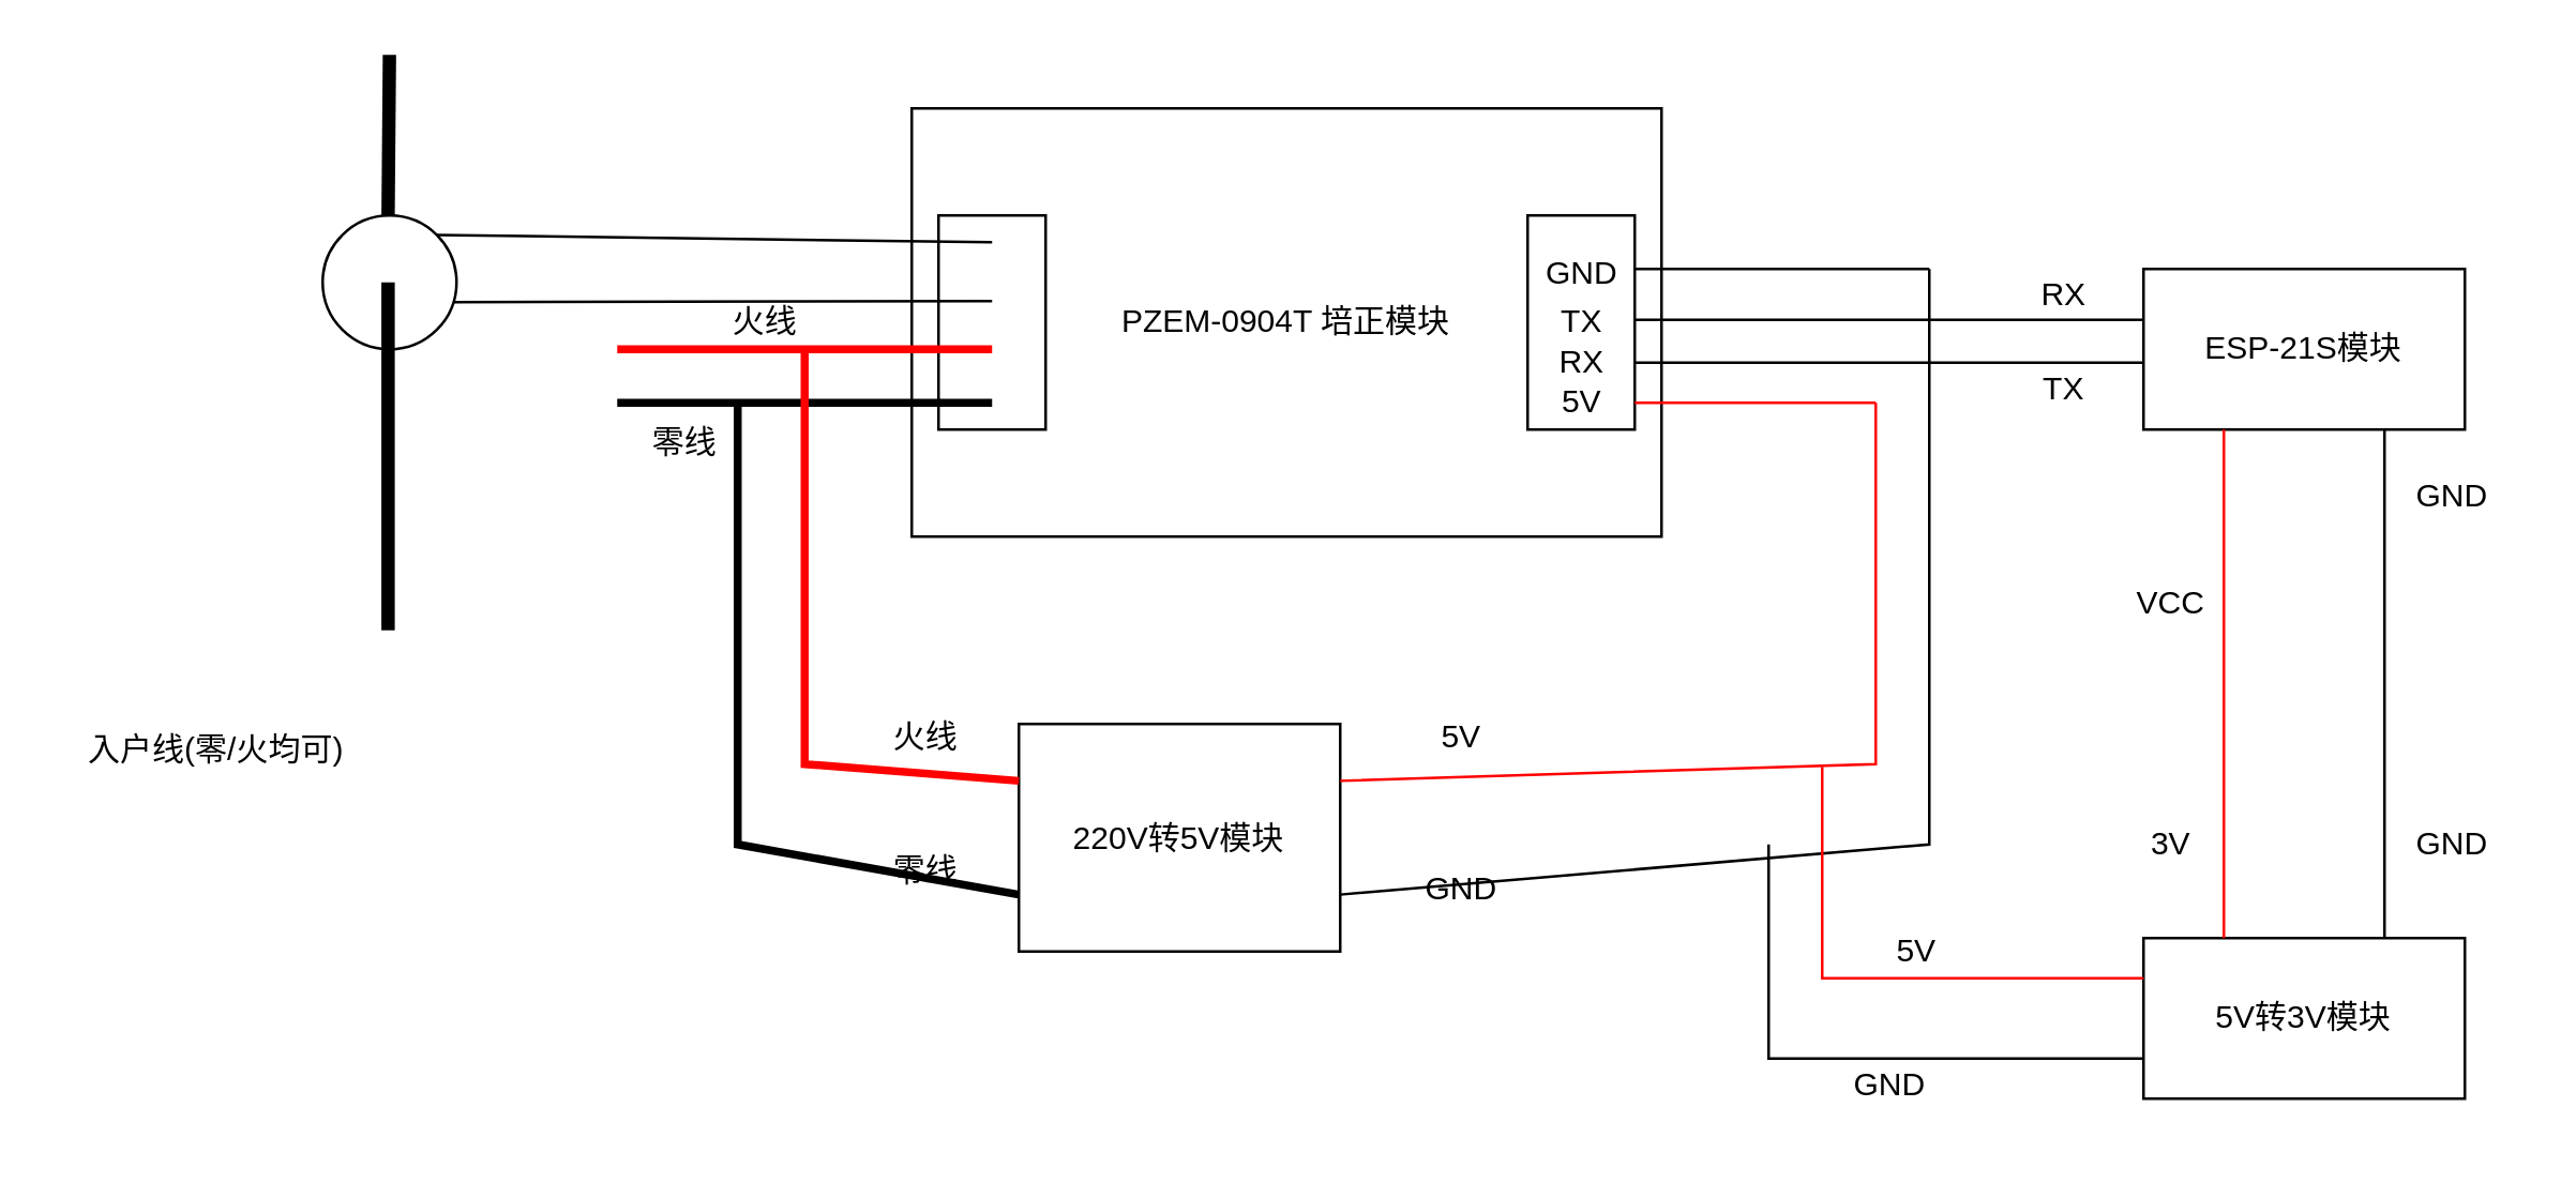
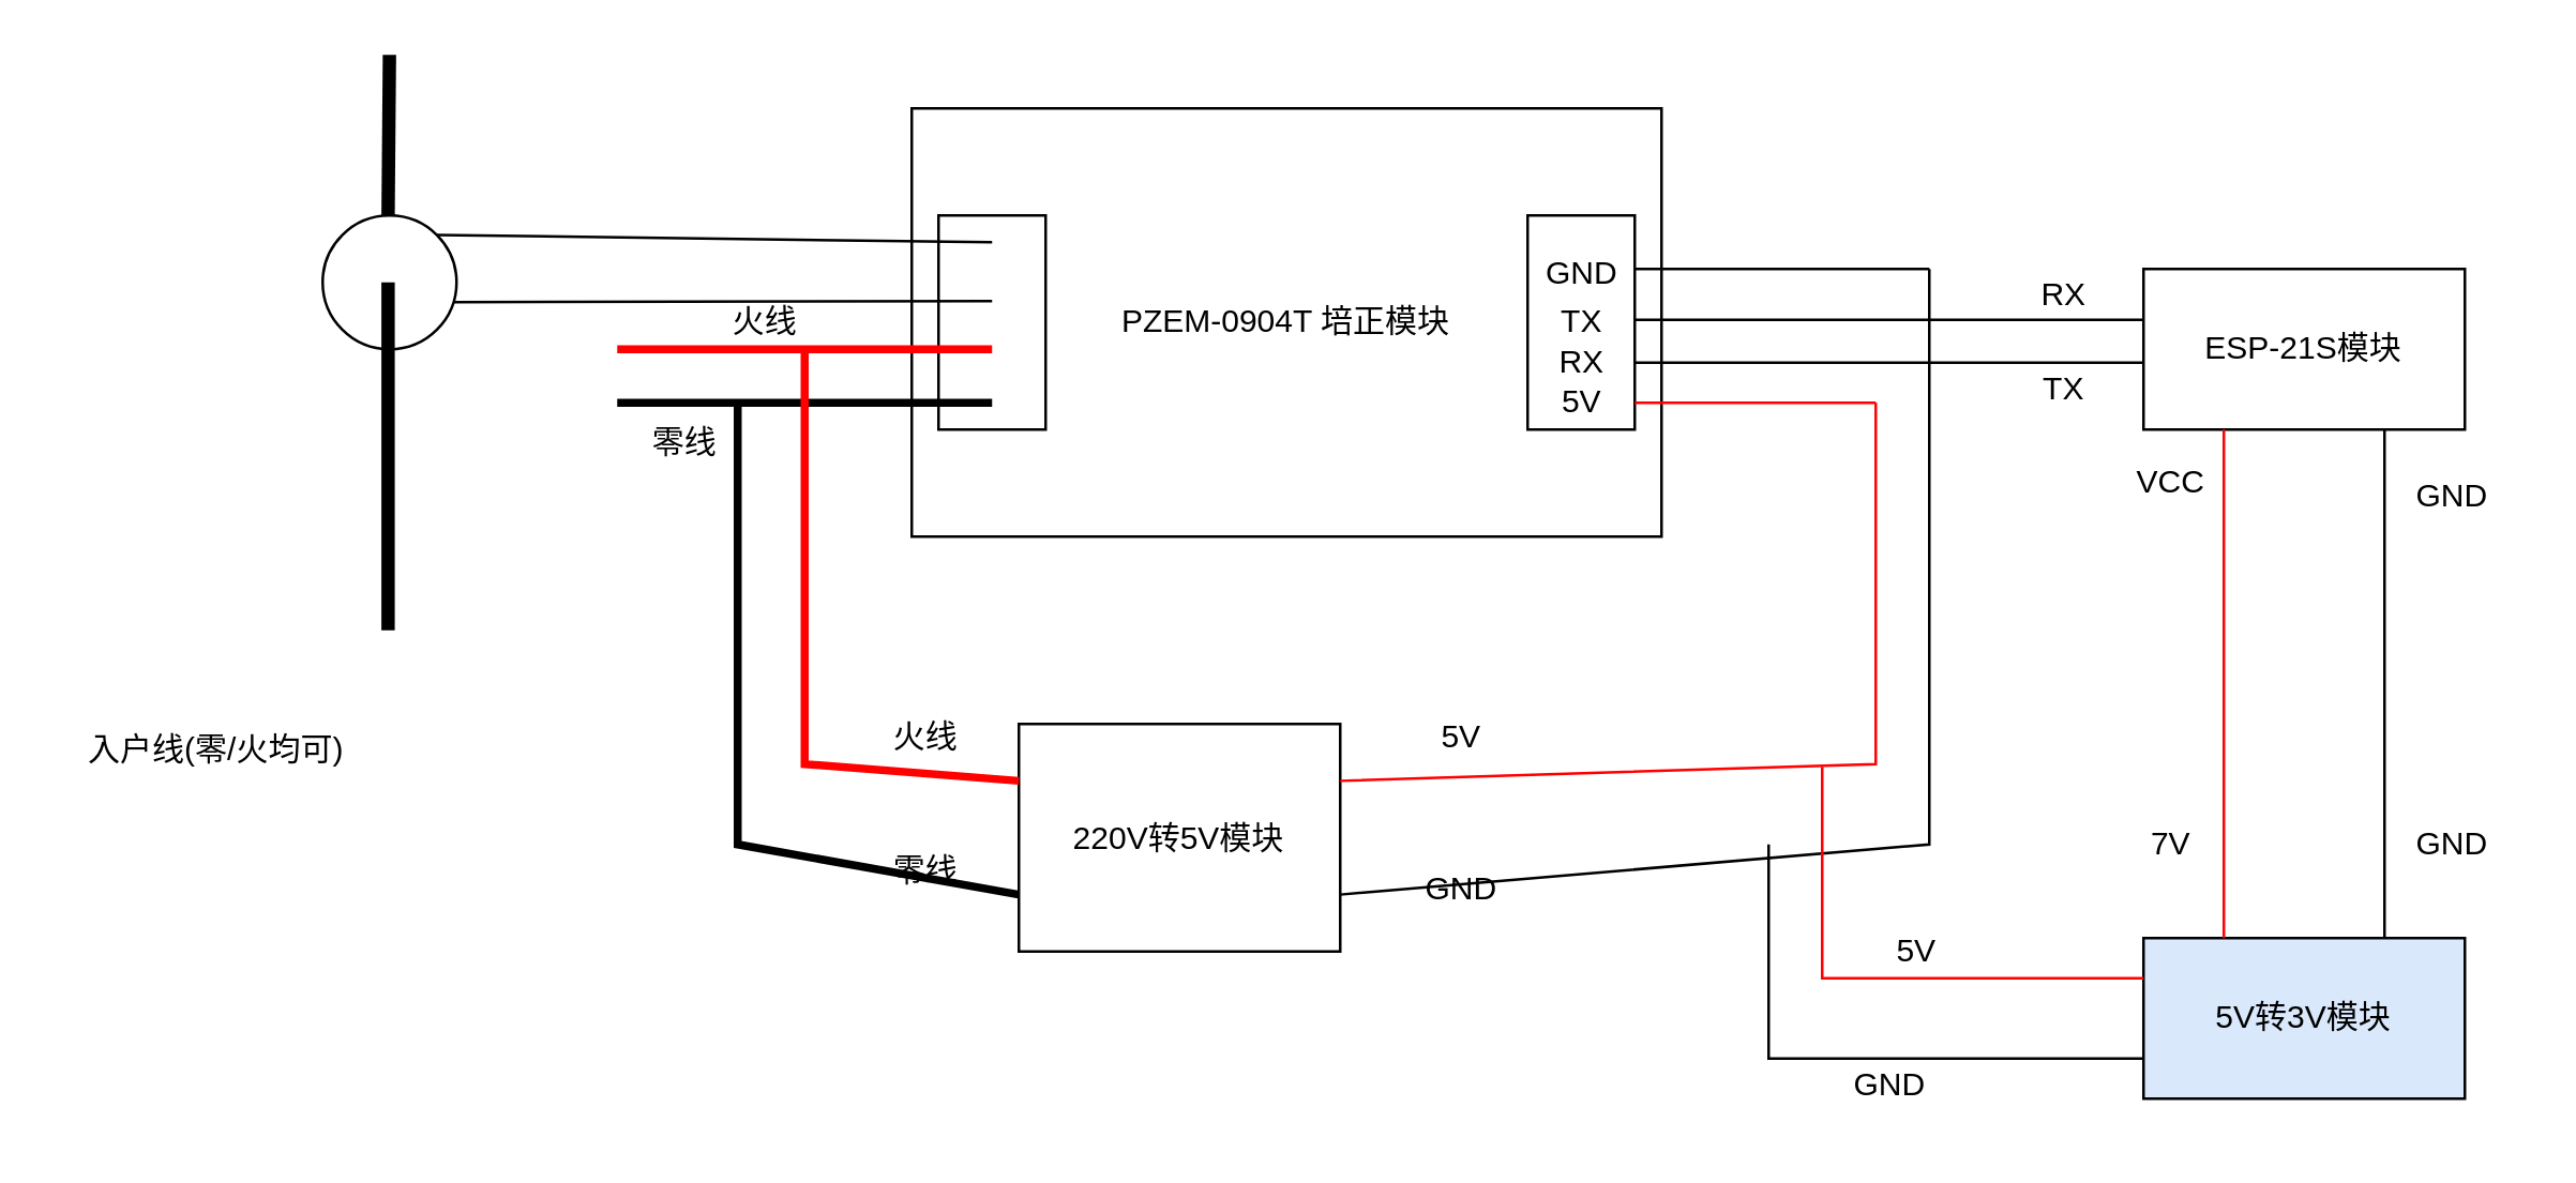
  <mxCell id="0" />
  <mxCell id="1" parent="0" />
  <mxCell id="2" value="PZEM-0904T 培正模块" style="rounded=0;whiteSpace=wrap;html=1;" vertex="1" parent="1"><mxGeometry x="340" y="40" width="280" height="160" as="geometry" /></mxCell>
  <mxCell id="3" value="" style="rounded=0;whiteSpace=wrap;html=1;" vertex="1" parent="1"><mxGeometry x="570" y="80" width="40" height="80" as="geometry" /></mxCell>
  <mxCell id="4" value="" style="rounded=0;whiteSpace=wrap;html=1;" vertex="1" parent="1"><mxGeometry x="350" y="80" width="40" height="80" as="geometry" /></mxCell>
  <mxCell id="5" value="" style="endArrow=none;html=1;rounded=0;strokeWidth=3;strokeColor=#FF0000;" edge="1" parent="1"><mxGeometry width="50" height="50" relative="1" as="geometry"><mxPoint x="230" y="130" as="sourcePoint" /><mxPoint x="370" y="130" as="targetPoint" /></mxGeometry></mxCell>
  <mxCell id="6" value="" style="endArrow=none;html=1;rounded=0;strokeWidth=3;" edge="1" parent="1"><mxGeometry width="50" height="50" relative="1" as="geometry"><mxPoint x="230" y="150" as="sourcePoint" /><mxPoint x="370" y="150" as="targetPoint" /></mxGeometry></mxCell>
  <mxCell id="7" value="" style="endArrow=none;html=1;rounded=0;strokeWidth=1;exitX=0.964;exitY=0.647;exitDx=0;exitDy=0;exitPerimeter=0;" edge="1" parent="1" source="9"><mxGeometry width="50" height="50" relative="1" as="geometry"><mxPoint x="250" y="110" as="sourcePoint" /><mxPoint x="370" y="112" as="targetPoint" /></mxGeometry></mxCell>
  <mxCell id="8" value="" style="endArrow=none;html=1;rounded=0;strokeWidth=1;exitX=1;exitY=0;exitDx=0;exitDy=0;" edge="1" parent="1" source="9"><mxGeometry width="50" height="50" relative="1" as="geometry"><mxPoint x="150" y="90" as="sourcePoint" /><mxPoint x="370" y="90" as="targetPoint" /></mxGeometry></mxCell>
  <mxCell id="9" value="" style="ellipse;whiteSpace=wrap;html=1;aspect=fixed;" vertex="1" parent="1"><mxGeometry x="120" y="80" width="50" height="50" as="geometry" /></mxCell>
  <mxCell id="10" value="零线" style="text;html=1;align=center;verticalAlign=middle;resizable=0;points=[];autosize=1;strokeColor=none;fillColor=none;" vertex="1" parent="1"><mxGeometry x="230" y="150" width="50" height="30" as="geometry" /></mxCell>
  <mxCell id="11" value="火线" style="text;html=1;align=center;verticalAlign=middle;resizable=0;points=[];autosize=1;strokeColor=none;fillColor=none;" vertex="1" parent="1"><mxGeometry x="260" y="105" width="50" height="30" as="geometry" /></mxCell>
  <mxCell id="12" value="" style="endArrow=none;html=1;rounded=0;strokeColor=#000000;strokeWidth=5;" edge="1" parent="1"><mxGeometry width="50" height="50" relative="1" as="geometry"><mxPoint x="144.44" y="235" as="sourcePoint" /><mxPoint x="144.44" y="105" as="targetPoint" /></mxGeometry></mxCell>
  <mxCell id="13" value="" style="endArrow=none;html=1;rounded=0;strokeColor=#000000;strokeWidth=5;" edge="1" parent="1"><mxGeometry width="50" height="50" relative="1" as="geometry"><mxPoint x="144.44" y="80" as="sourcePoint" /><mxPoint x="144.94" y="20" as="targetPoint" /></mxGeometry></mxCell>
  <mxCell id="14" value="入户线(零/火均可)" style="text;html=1;align=center;verticalAlign=middle;resizable=0;points=[];autosize=1;strokeColor=none;fillColor=none;" vertex="1" parent="1"><mxGeometry x="20" y="265" width="120" height="30" as="geometry" /></mxCell>
  <mxCell id="15" value="" style="endArrow=none;html=1;rounded=0;strokeColor=#000000;strokeWidth=1;exitX=1;exitY=0.25;exitDx=0;exitDy=0;" edge="1" parent="1" source="3"><mxGeometry width="50" height="50" relative="1" as="geometry"><mxPoint x="590" y="59.289" as="sourcePoint" /><mxPoint x="720" y="100" as="targetPoint" /></mxGeometry></mxCell>
  <mxCell id="16" value="" style="endArrow=none;html=1;rounded=0;strokeColor=#000000;strokeWidth=1;exitX=1;exitY=0.25;exitDx=0;exitDy=0;" edge="1" parent="1"><mxGeometry width="50" height="50" relative="1" as="geometry"><mxPoint x="610" y="119" as="sourcePoint" /><mxPoint x="800" y="119" as="targetPoint" /></mxGeometry></mxCell>
  <mxCell id="17" value="" style="endArrow=none;html=1;rounded=0;strokeColor=#000000;strokeWidth=1;exitX=1;exitY=0.25;exitDx=0;exitDy=0;" edge="1" parent="1"><mxGeometry width="50" height="50" relative="1" as="geometry"><mxPoint x="610" y="135" as="sourcePoint" /><mxPoint x="800" y="135" as="targetPoint" /></mxGeometry></mxCell>
  <mxCell id="18" value="" style="endArrow=none;html=1;rounded=0;strokeColor=#FF0000;strokeWidth=1;exitX=1;exitY=0.25;exitDx=0;exitDy=0;" edge="1" parent="1"><mxGeometry width="50" height="50" relative="1" as="geometry"><mxPoint x="610" y="150" as="sourcePoint" /><mxPoint x="700" y="150" as="targetPoint" /></mxGeometry></mxCell>
  <mxCell id="19" value="GND" style="text;html=1;align=center;verticalAlign=middle;resizable=0;points=[];autosize=1;strokeColor=none;fillColor=none;" vertex="1" parent="1"><mxGeometry x="565" y="87" width="50" height="30" as="geometry" /></mxCell>
  <mxCell id="20" value="5V" style="text;html=1;align=center;verticalAlign=middle;resizable=0;points=[];autosize=1;strokeColor=none;fillColor=none;" vertex="1" parent="1"><mxGeometry x="570" y="135" width="40" height="30" as="geometry" /></mxCell>
  <mxCell id="21" value="TX" style="text;html=1;align=center;verticalAlign=middle;resizable=0;points=[];autosize=1;strokeColor=none;fillColor=none;" vertex="1" parent="1"><mxGeometry x="570" y="105" width="40" height="30" as="geometry" /></mxCell>
  <mxCell id="22" value="RX" style="text;html=1;align=center;verticalAlign=middle;resizable=0;points=[];autosize=1;strokeColor=none;fillColor=none;" vertex="1" parent="1"><mxGeometry x="570" y="120" width="40" height="30" as="geometry" /></mxCell>
  <mxCell id="23" value="220V转5V模块" style="rounded=0;whiteSpace=wrap;html=1;" vertex="1" parent="1"><mxGeometry x="380" y="270" width="120" height="85" as="geometry" /></mxCell>
  <mxCell id="24" value="" style="endArrow=none;html=1;rounded=0;strokeColor=#FF0000;strokeWidth=3;exitX=0;exitY=0.25;exitDx=0;exitDy=0;" edge="1" parent="1" source="23"><mxGeometry width="50" height="50" relative="1" as="geometry"><mxPoint x="250" y="180" as="sourcePoint" /><mxPoint x="300" y="130" as="targetPoint" /><Array as="points"><mxPoint x="300" y="285" /></Array></mxGeometry></mxCell>
  <mxCell id="25" value="" style="endArrow=none;html=1;rounded=0;strokeColor=#000000;strokeWidth=3;entryX=0.9;entryY=0.033;entryDx=0;entryDy=0;entryPerimeter=0;exitX=0;exitY=0.75;exitDx=0;exitDy=0;" edge="1" parent="1" source="23" target="10"><mxGeometry width="50" height="50" relative="1" as="geometry"><mxPoint x="380" y="270" as="sourcePoint" /><mxPoint x="430" y="220" as="targetPoint" /><Array as="points"><mxPoint x="275" y="315" /></Array></mxGeometry></mxCell>
  <mxCell id="26" value="" style="endArrow=none;html=1;rounded=0;strokeColor=#FF0000;strokeWidth=1;exitX=1;exitY=0.25;exitDx=0;exitDy=0;" edge="1" parent="1" source="23"><mxGeometry width="50" height="50" relative="1" as="geometry"><mxPoint x="440" y="270" as="sourcePoint" /><mxPoint x="700" y="150" as="targetPoint" /><Array as="points"><mxPoint x="700" y="285" /></Array></mxGeometry></mxCell>
  <mxCell id="27" value="" style="endArrow=none;html=1;rounded=0;strokeColor=#000000;strokeWidth=1;exitX=1;exitY=0.75;exitDx=0;exitDy=0;" edge="1" parent="1" source="23"><mxGeometry width="50" height="50" relative="1" as="geometry"><mxPoint x="440" y="270" as="sourcePoint" /><mxPoint x="720" y="100" as="targetPoint" /><Array as="points"><mxPoint x="720" y="315" /><mxPoint x="720" y="210" /></Array></mxGeometry></mxCell>
  <mxCell id="28" value="火线" style="text;html=1;align=center;verticalAlign=middle;resizable=0;points=[];autosize=1;strokeColor=none;fillColor=none;" vertex="1" parent="1"><mxGeometry x="320" y="260" width="50" height="30" as="geometry" /></mxCell>
  <mxCell id="29" value="零线" style="text;html=1;align=center;verticalAlign=middle;resizable=0;points=[];autosize=1;strokeColor=none;fillColor=none;" vertex="1" parent="1"><mxGeometry x="320" y="310" width="50" height="30" as="geometry" /></mxCell>
  <mxCell id="30" value="5V" style="text;html=1;align=center;verticalAlign=middle;resizable=0;points=[];autosize=1;strokeColor=none;fillColor=none;" vertex="1" parent="1"><mxGeometry x="525" y="260" width="40" height="30" as="geometry" /></mxCell>
  <mxCell id="31" value="GND" style="text;html=1;align=center;verticalAlign=middle;resizable=0;points=[];autosize=1;strokeColor=none;fillColor=none;" vertex="1" parent="1"><mxGeometry x="520" y="317" width="50" height="30" as="geometry" /></mxCell>
  <mxCell id="32" value="ESP-21S模块" style="rounded=0;whiteSpace=wrap;html=1;" vertex="1" parent="1"><mxGeometry x="800" y="100" width="120" height="60" as="geometry" /></mxCell>
- <mxCell id="33" value="5V转3V模块" style="rounded=0;whiteSpace=wrap;html=1;" vertex="1" parent="1"><mxGeometry x="800" y="350" width="120" height="60" as="geometry" /></mxCell>
+ <mxCell id="33" value="5V转3V模块" style="rounded=0;whiteSpace=wrap;html=1;fillColor=#dae8fc;" vertex="1" parent="1"><mxGeometry x="800" y="350" width="120" height="60" as="geometry" /></mxCell>
  <mxCell id="34" value="" style="endArrow=none;html=1;rounded=0;strokeColor=#000000;strokeWidth=1;exitX=0;exitY=0.75;exitDx=0;exitDy=0;" edge="1" parent="1" source="33"><mxGeometry width="50" height="50" relative="1" as="geometry"><mxPoint x="600" y="370" as="sourcePoint" /><mxPoint x="660" y="315" as="targetPoint" /><Array as="points"><mxPoint x="660" y="395" /></Array></mxGeometry></mxCell>
  <mxCell id="35" value="GND" style="text;html=1;align=center;verticalAlign=middle;resizable=0;points=[];autosize=1;strokeColor=none;fillColor=none;" vertex="1" parent="1"><mxGeometry x="680" y="390" width="50" height="30" as="geometry" /></mxCell>
  <mxCell id="36" value="" style="endArrow=none;html=1;rounded=0;strokeColor=#FF0000;strokeWidth=1;entryX=0;entryY=0.25;entryDx=0;entryDy=0;" edge="1" parent="1" target="33"><mxGeometry width="50" height="50" relative="1" as="geometry"><mxPoint x="680" y="286" as="sourcePoint" /><mxPoint x="790" y="360" as="targetPoint" /><Array as="points"><mxPoint x="680" y="365" /></Array></mxGeometry></mxCell>
  <mxCell id="37" value="5V" style="text;html=1;align=center;verticalAlign=middle;resizable=0;points=[];autosize=1;strokeColor=none;fillColor=none;" vertex="1" parent="1"><mxGeometry x="695" y="340" width="40" height="30" as="geometry" /></mxCell>
  <mxCell id="38" value="" style="endArrow=none;html=1;rounded=0;strokeColor=#FF0000;strokeWidth=1;entryX=0.25;entryY=1;entryDx=0;entryDy=0;" edge="1" parent="1" target="32"><mxGeometry width="50" height="50" relative="1" as="geometry"><mxPoint x="830" y="350" as="sourcePoint" /><mxPoint x="880" y="300" as="targetPoint" /></mxGeometry></mxCell>
  <mxCell id="39" value="" style="endArrow=none;html=1;rounded=0;strokeColor=#000000;strokeWidth=1;entryX=0.75;entryY=1;entryDx=0;entryDy=0;" edge="1" parent="1" target="32"><mxGeometry width="50" height="50" relative="1" as="geometry"><mxPoint x="890" y="350" as="sourcePoint" /><mxPoint x="940" y="300" as="targetPoint" /></mxGeometry></mxCell>
- <mxCell id="40" value="3V" style="text;html=1;align=center;verticalAlign=middle;resizable=0;points=[];autosize=1;strokeColor=none;fillColor=none;" vertex="1" parent="1"><mxGeometry x="790" y="300" width="40" height="30" as="geometry" /></mxCell>
+ <mxCell id="40" value="7V" style="text;html=1;align=center;verticalAlign=middle;resizable=0;points=[];autosize=1;strokeColor=none;fillColor=none;" vertex="1" parent="1"><mxGeometry x="790" y="300" width="40" height="30" as="geometry" /></mxCell>
  <mxCell id="41" value="GND" style="text;html=1;align=center;verticalAlign=middle;resizable=0;points=[];autosize=1;strokeColor=none;fillColor=none;" vertex="1" parent="1"><mxGeometry x="890" y="300" width="50" height="30" as="geometry" /></mxCell>
- <mxCell id="42" value="VCC" style="text;html=1;align=center;verticalAlign=middle;resizable=0;points=[];autosize=1;strokeColor=none;fillColor=none;" vertex="1" parent="1"><mxGeometry x="785" y="210" width="50" height="30" as="geometry" /></mxCell>
+ <mxCell id="42" value="VCC" style="text;html=1;align=center;verticalAlign=middle;resizable=0;points=[];autosize=1;strokeColor=none;fillColor=none;" vertex="1" parent="1"><mxGeometry x="785" y="165" width="50" height="30" as="geometry" /></mxCell>
  <mxCell id="43" value="GND" style="text;html=1;align=center;verticalAlign=middle;resizable=0;points=[];autosize=1;strokeColor=none;fillColor=none;" vertex="1" parent="1"><mxGeometry x="890" y="170" width="50" height="30" as="geometry" /></mxCell>
  <mxCell id="44" value="RX" style="text;html=1;align=center;verticalAlign=middle;resizable=0;points=[];autosize=1;strokeColor=none;fillColor=none;" vertex="1" parent="1"><mxGeometry x="750" y="95" width="40" height="30" as="geometry" /></mxCell>
  <mxCell id="45" value="TX" style="text;html=1;align=center;verticalAlign=middle;resizable=0;points=[];autosize=1;strokeColor=none;fillColor=none;" vertex="1" parent="1"><mxGeometry x="750" y="130" width="40" height="30" as="geometry" /></mxCell>
